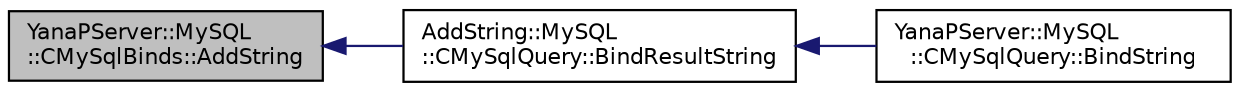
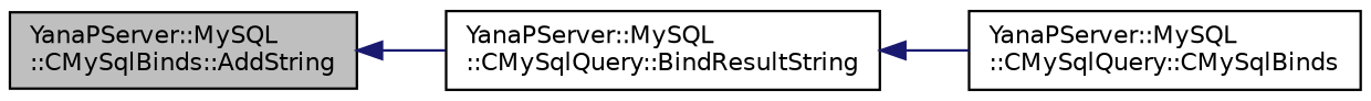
  digraph {
    rankdir=LR
    node [color=black fillcolor=white fontname=Helvetica fontsize=10 shape=record style=filled]
    edge [color=midnightblue dir=back fontname=Helvetica fontsize=10 labelfontname=Helvetica labelfontsize=10 style=solid]
    n1 [fillcolor=grey75 fontcolor=black height=0.2 label="YanaPServer::MySQL\l::CMySqlBinds::AddString" width=0.4]
-   n2 [height=0.2 label="AddString::MySQL\l::CMySqlQuery::BindResultString" width=0.4]
-   n3 [height=0.2 label="YanaPServer::MySQL\l::CMySqlQuery::BindString" width=0.4]
+   n2 [height=0.2 label="YanaPServer::MySQL\l::CMySqlQuery::BindResultString" width=0.4]
+   n3 [height=0.2 label="YanaPServer::MySQL\l::CMySqlQuery::CMySqlBinds" width=0.4]
    n1 -> n2
    n2 -> n3
  }
